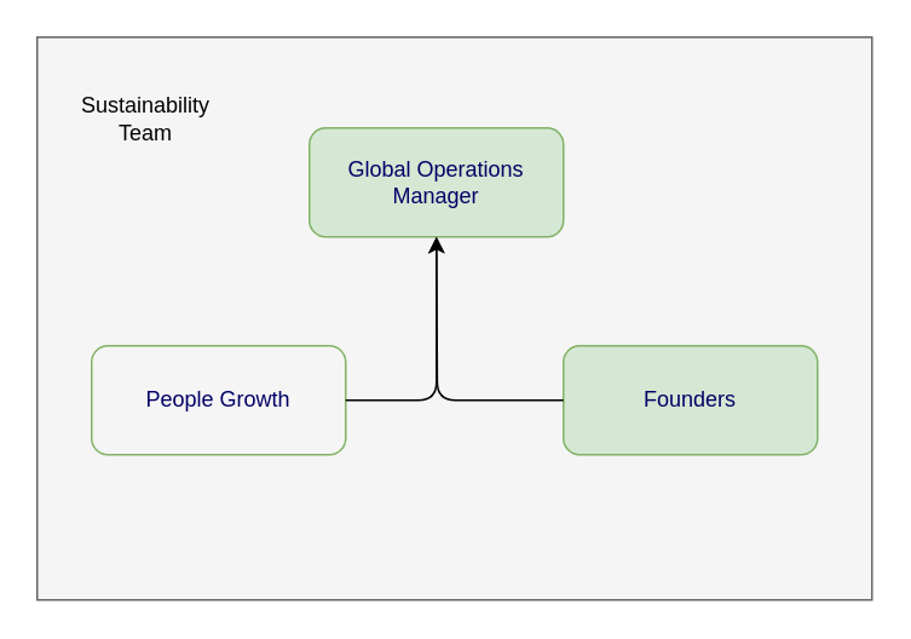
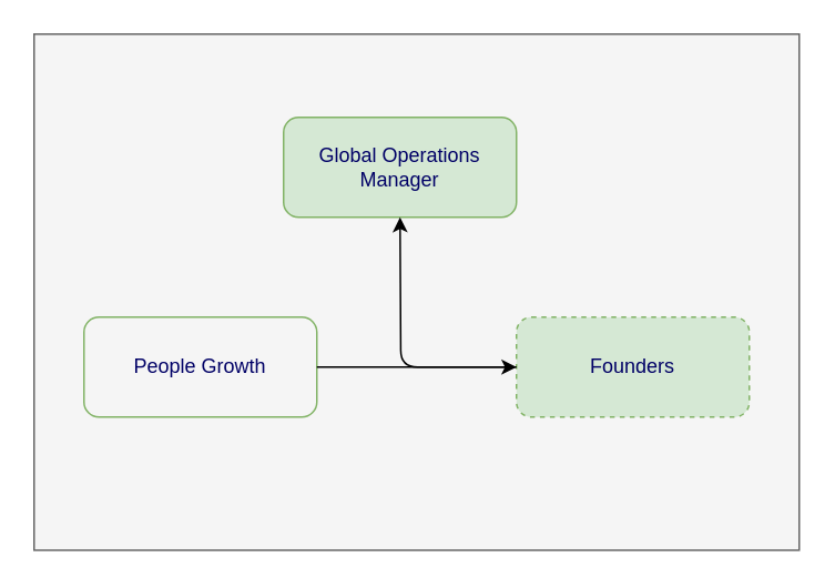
  <mxCell id="0" />
  <mxCell id="1" parent="0" />
  <mxCell id="2" value="" style="rounded=0;whiteSpace=wrap;html=1;fillColor=#f5f5f5;fontColor=#333333;strokeColor=#666666;" vertex="1" parent="1"><mxGeometry x="20" y="20" width="460" height="310" as="geometry" /></mxCell>
  <mxCell id="3" value="&lt;font style=&quot;color: rgb(0, 0, 102);&quot;&gt;Global Operations Manager&lt;/font&gt;" style="rounded=1;whiteSpace=wrap;html=1;fillColor=#d5e8d4;strokeColor=#82b366;" vertex="1" parent="1"><mxGeometry x="170" y="70" width="140" height="60" as="geometry" /></mxCell>
  <mxCell id="4" value="&lt;font style=&quot;color: rgb(0, 0, 102);&quot;&gt;People Growth&lt;/font&gt;" style="rounded=1;whiteSpace=wrap;html=1;fillColor=#f5f5f5;strokeColor=#82b366;" vertex="1" parent="1"><mxGeometry x="50" y="190" width="140" height="60" as="geometry" /></mxCell>
- <mxCell id="5" value="&lt;font style=&quot;color: rgb(0, 0, 102);&quot;&gt;Founders&lt;/font&gt;" style="rounded=1;whiteSpace=wrap;html=1;fillColor=#d5e8d4;strokeColor=#82b366;" vertex="1" parent="1"><mxGeometry x="310" y="190" width="140" height="60" as="geometry" /></mxCell>
- <mxCell id="6" value="" style="endArrow=classic;html=1;entryX=0.5;entryY=1;entryDx=0;entryDy=0;exitX=1;exitY=0.5;exitDx=0;exitDy=0;edgeStyle=orthogonalEdgeStyle;" edge="1" parent="1" source="4" target="3"><mxGeometry width="50" height="50" relative="1" as="geometry"><mxPoint x="290" y="230" as="sourcePoint" /><mxPoint x="340" y="180" as="targetPoint" /></mxGeometry></mxCell>
+ <mxCell id="5" value="&lt;font style=&quot;color: rgb(0, 0, 102);&quot;&gt;Founders&lt;/font&gt;" style="rounded=1;whiteSpace=wrap;html=1;fillColor=#d5e8d4;strokeColor=#82b366;dashed=1;" vertex="1" parent="1"><mxGeometry x="310" y="190" width="140" height="60" as="geometry" /></mxCell>
+ <mxCell id="6" value="" style="endArrow=classic;html=1;exitX=1;exitY=0.5;exitDx=0;exitDy=0;edgeStyle=orthogonalEdgeStyle;" edge="1" parent="1" source="4" target="5"><mxGeometry width="50" height="50" relative="1" as="geometry"><mxPoint x="290" y="230" as="sourcePoint" /><mxPoint x="340" y="180" as="targetPoint" /></mxGeometry></mxCell>
  <mxCell id="7" value="" style="endArrow=classic;html=1;exitX=0;exitY=0.5;exitDx=0;exitDy=0;edgeStyle=orthogonalEdgeStyle;" edge="1" parent="1" source="5"><mxGeometry width="50" height="50" relative="1" as="geometry"><mxPoint x="290" y="230" as="sourcePoint" /><mxPoint x="240" y="130" as="targetPoint" /></mxGeometry></mxCell>
- <mxCell id="8" value="Sustainability Team" style="text;html=1;align=center;verticalAlign=middle;whiteSpace=wrap;rounded=0;" vertex="1" parent="1"><mxGeometry x="50" y="50" width="60" height="30" as="geometry" /></mxCell>
